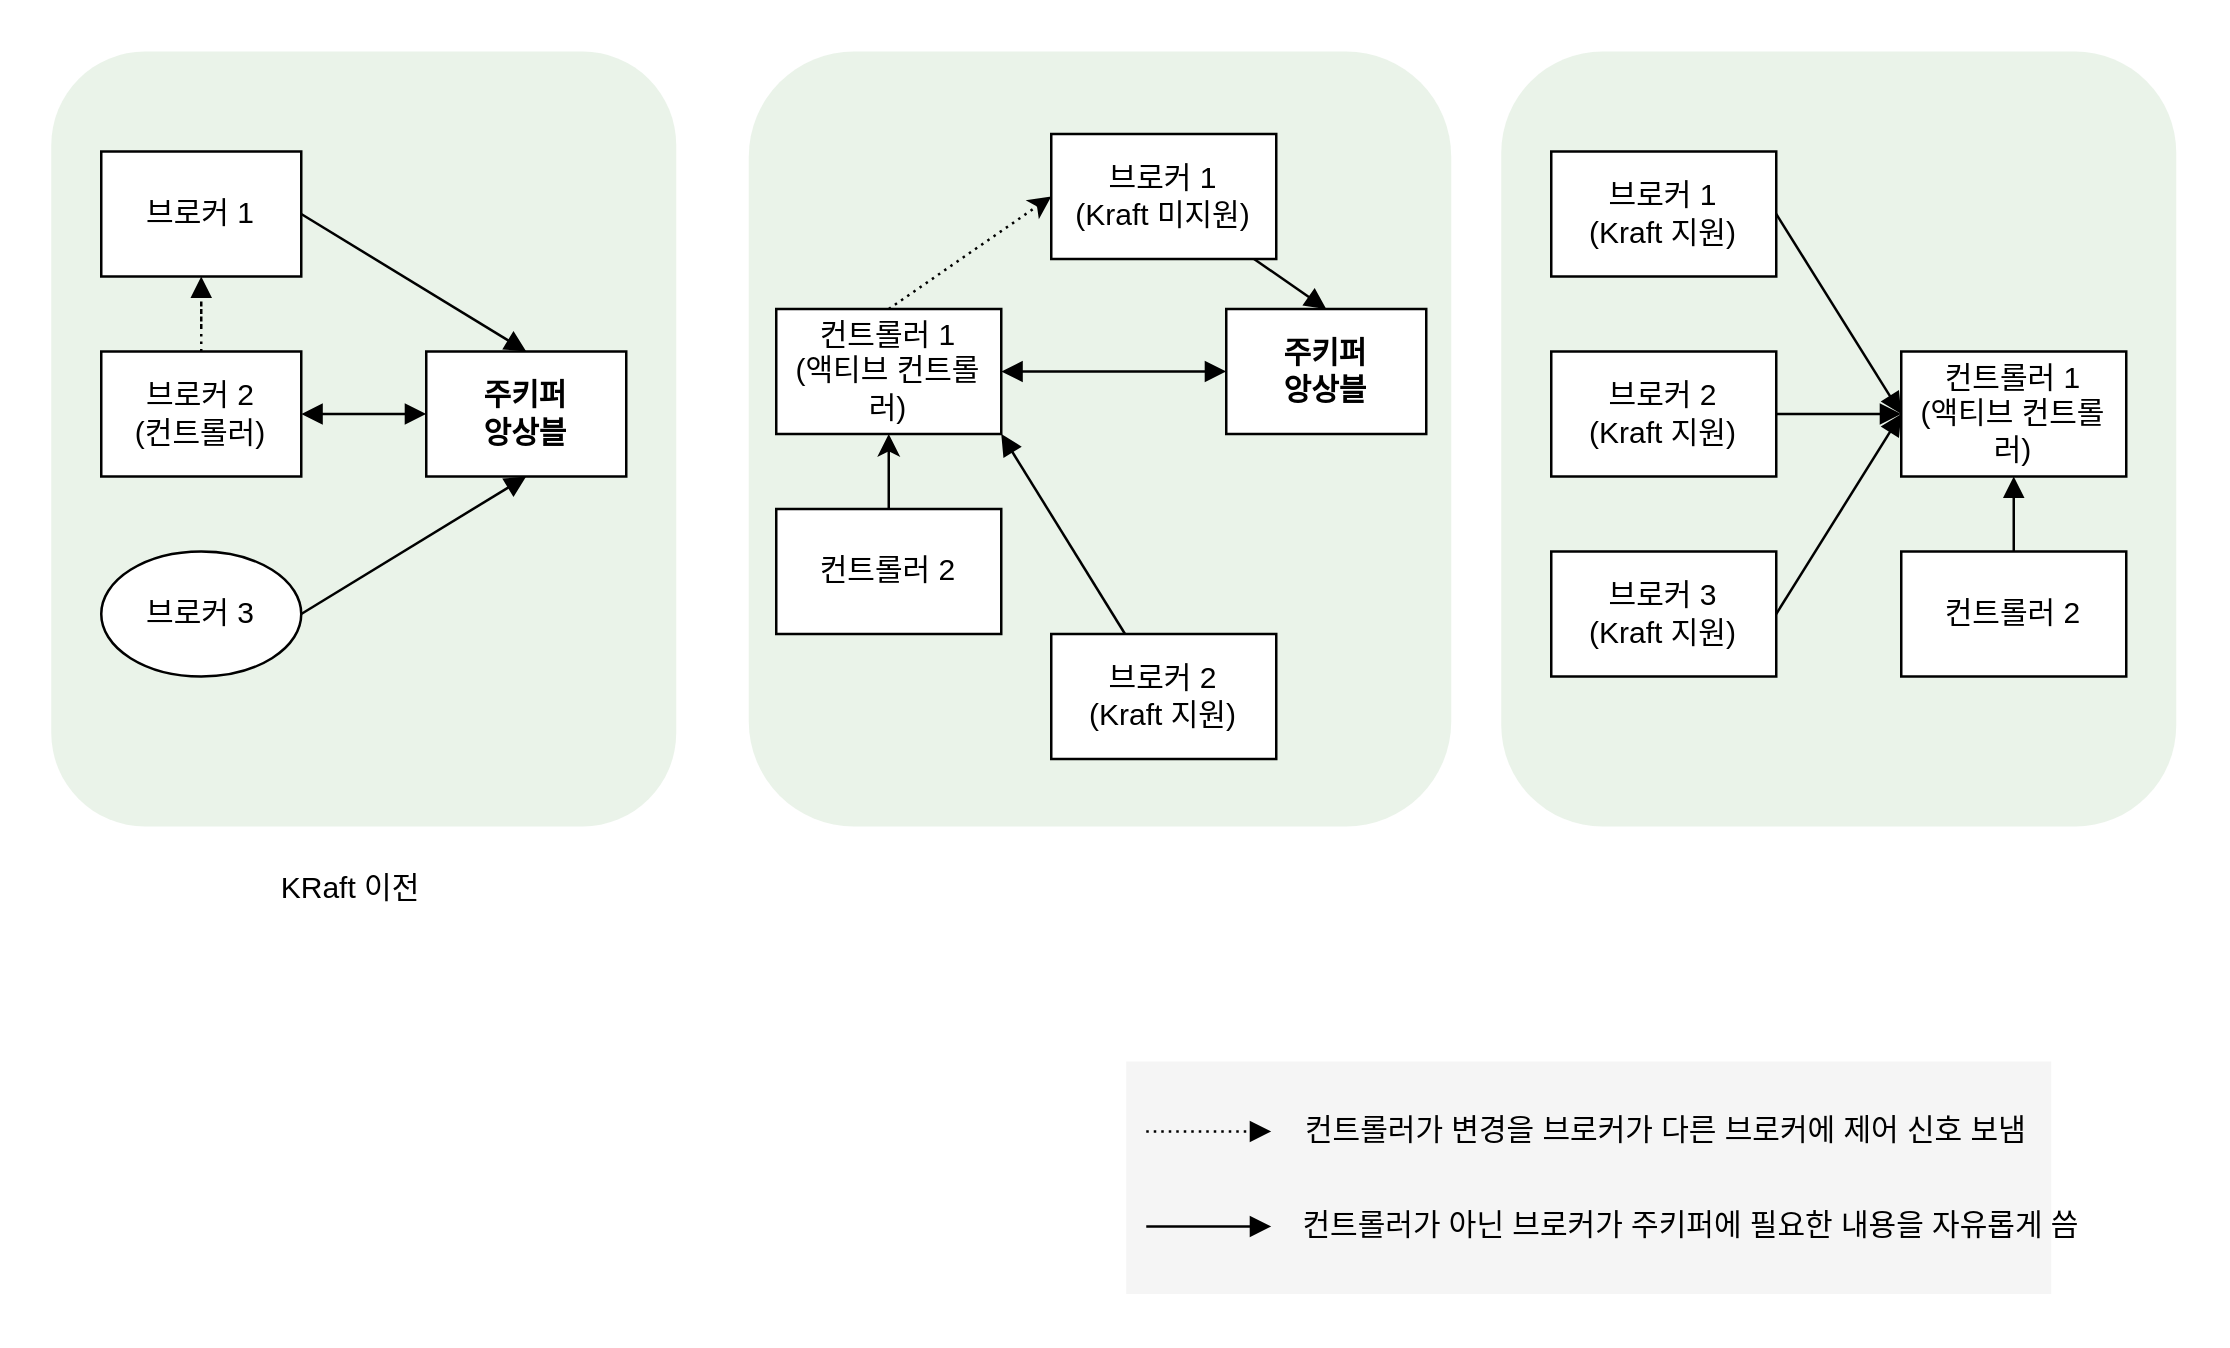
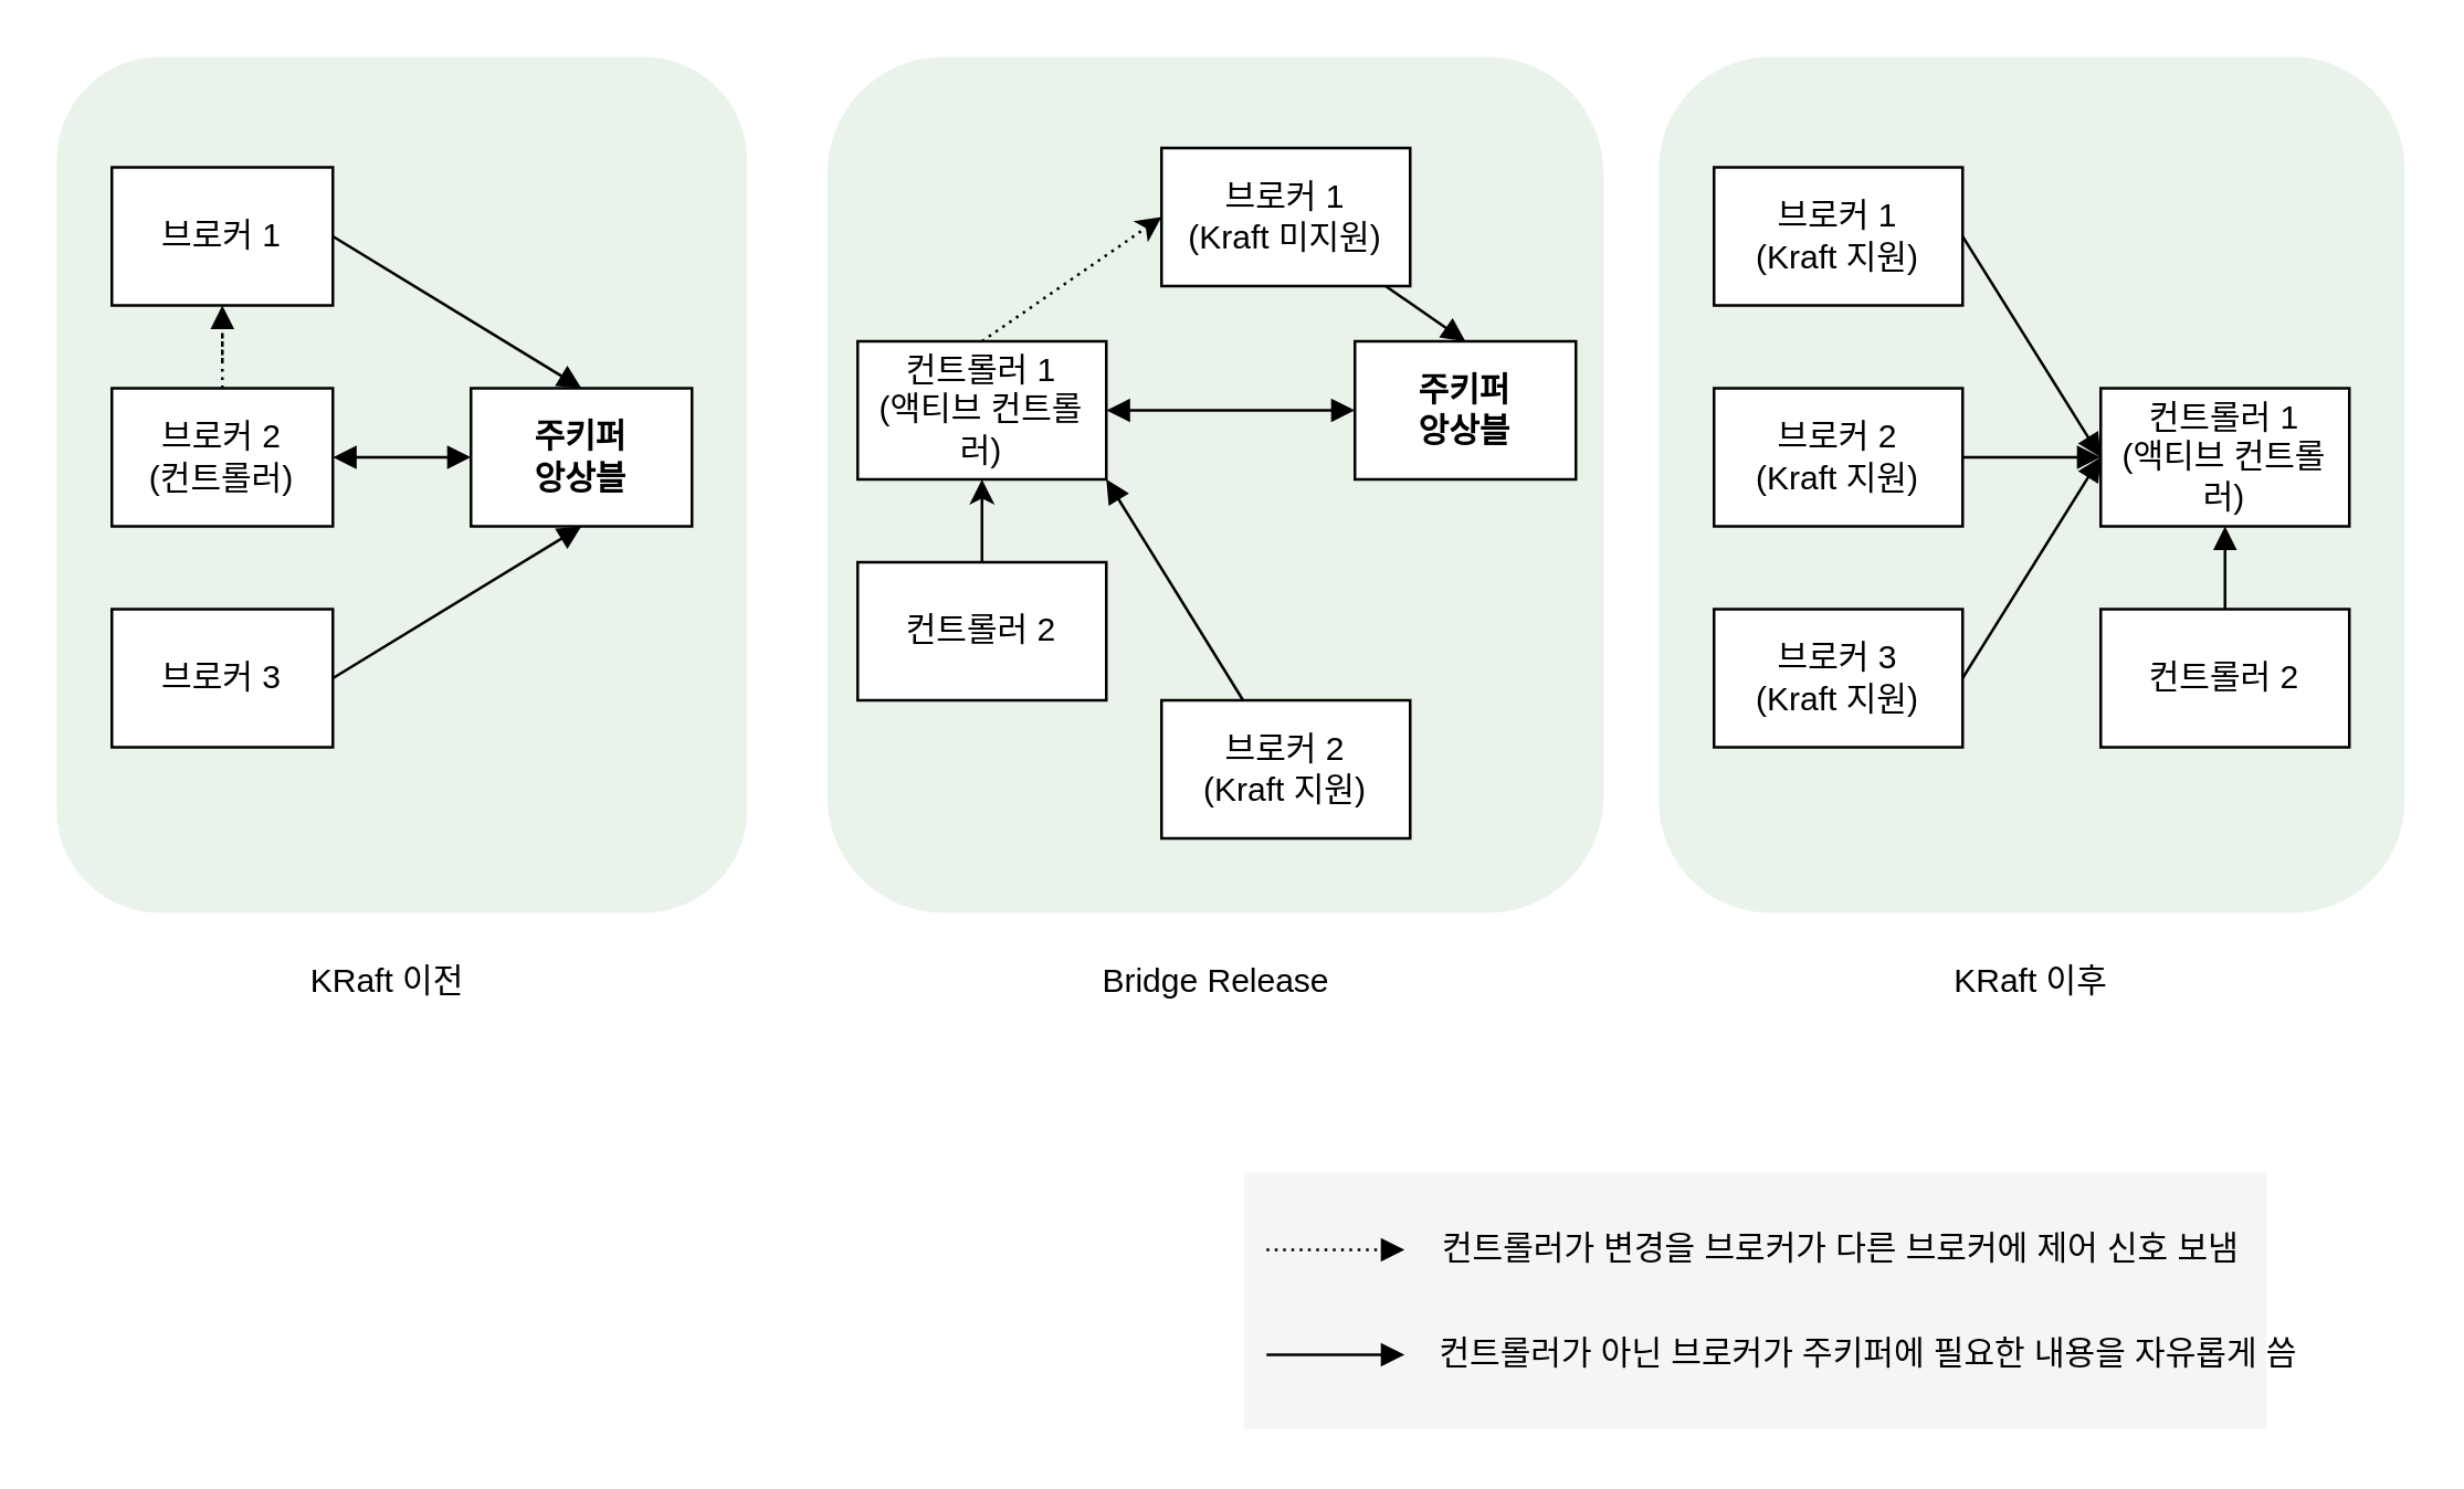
  <mxCell id="0" />
  <mxCell id="1" parent="0" />
  <mxCell id="2" value="" style="rounded=0;whiteSpace=wrap;html=1;fillColor=#f5f5f5;fontColor=#333333;strokeColor=none;" vertex="1" parent="1"><mxGeometry x="450" y="424" width="370" height="93" as="geometry" /></mxCell>
  <mxCell id="3" value="" style="rounded=1;whiteSpace=wrap;html=1;fillColor=#d5e8d4;strokeColor=none;opacity=50;" vertex="1" parent="1"><mxGeometry x="600" y="20" width="270" height="310" as="geometry" /></mxCell>
  <mxCell id="4" value="" style="rounded=1;whiteSpace=wrap;html=1;fillColor=#d5e8d4;strokeColor=none;opacity=50;" vertex="1" parent="1"><mxGeometry x="299" y="20" width="281" height="310" as="geometry" /></mxCell>
  <mxCell id="5" value="" style="rounded=1;whiteSpace=wrap;html=1;fillColor=#d5e8d4;strokeColor=none;opacity=50;" vertex="1" parent="1"><mxGeometry x="20" y="20" width="250" height="310" as="geometry" /></mxCell>
  <mxCell id="6" style="rounded=0;orthogonalLoop=1;jettySize=auto;html=1;entryX=0.5;entryY=0;entryDx=0;entryDy=0;endArrow=block;endFill=1;exitX=1;exitY=0.5;exitDx=0;exitDy=0;" edge="1" parent="1" source="7" target="13"><mxGeometry relative="1" as="geometry" /></mxCell>
  <mxCell id="7" value="브로커 1" style="rounded=0;whiteSpace=wrap;html=1;" vertex="1" parent="1"><mxGeometry x="40" y="60" width="80" height="50" as="geometry" /></mxCell>
  <mxCell id="8" style="edgeStyle=orthogonalEdgeStyle;rounded=0;orthogonalLoop=1;jettySize=auto;html=1;entryX=0.5;entryY=1;entryDx=0;entryDy=0;endArrow=block;endFill=1;dashed=1;dashPattern=1 2;" edge="1" parent="1" source="10" target="7"><mxGeometry relative="1" as="geometry" /></mxCell>
  <mxCell id="9" style="edgeStyle=orthogonalEdgeStyle;rounded=0;orthogonalLoop=1;jettySize=auto;html=1;entryX=0;entryY=0.5;entryDx=0;entryDy=0;endArrow=block;endFill=1;startArrow=block;startFill=1;" edge="1" parent="1" source="10" target="13"><mxGeometry relative="1" as="geometry" /></mxCell>
  <mxCell id="10" value="브로커 2&lt;div&gt;(컨트롤러)&lt;/div&gt;" style="rounded=0;whiteSpace=wrap;html=1;" vertex="1" parent="1"><mxGeometry x="40" y="140" width="80" height="50" as="geometry" /></mxCell>
  <mxCell id="11" style="rounded=0;orthogonalLoop=1;jettySize=auto;html=1;entryX=0.5;entryY=1;entryDx=0;entryDy=0;endArrow=block;endFill=1;exitX=1;exitY=0.5;exitDx=0;exitDy=0;" edge="1" parent="1" source="12" target="13"><mxGeometry relative="1" as="geometry" /></mxCell>
- <mxCell id="12" value="브로커 3" style="ellipse;whiteSpace=wrap;html=1;" vertex="1" parent="1"><mxGeometry x="40" y="220" width="80" height="50" as="geometry" /></mxCell>
+ <mxCell id="12" value="브로커 3" style="rounded=0;whiteSpace=wrap;html=1;" vertex="1" parent="1"><mxGeometry x="40" y="220" width="80" height="50" as="geometry" /></mxCell>
  <mxCell id="13" value="주키퍼&lt;div&gt;앙상블&lt;/div&gt;" style="rounded=0;whiteSpace=wrap;html=1;fontStyle=1" vertex="1" parent="1"><mxGeometry x="170" y="140" width="80" height="50" as="geometry" /></mxCell>
  <mxCell id="14" style="rounded=0;orthogonalLoop=1;jettySize=auto;html=1;entryX=0;entryY=0.5;entryDx=0;entryDy=0;dashed=1;dashPattern=1 2;exitX=0.5;exitY=0;exitDx=0;exitDy=0;" edge="1" parent="1" source="16" target="18"><mxGeometry relative="1" as="geometry" /></mxCell>
  <mxCell id="15" style="rounded=0;orthogonalLoop=1;jettySize=auto;html=1;entryX=0;entryY=0.5;entryDx=0;entryDy=0;endArrow=block;endFill=1;startArrow=block;startFill=1;" edge="1" parent="1" source="16" target="23"><mxGeometry relative="1" as="geometry" /></mxCell>
  <mxCell id="16" value="컨트롤러 1&lt;div&gt;(액티브 컨트롤러)&lt;/div&gt;" style="rounded=0;whiteSpace=wrap;html=1;" vertex="1" parent="1"><mxGeometry x="310" y="123" width="90" height="50" as="geometry" /></mxCell>
  <mxCell id="17" style="rounded=0;orthogonalLoop=1;jettySize=auto;html=1;entryX=0.5;entryY=0;entryDx=0;entryDy=0;endArrow=block;endFill=1;" edge="1" parent="1" source="18" target="23"><mxGeometry relative="1" as="geometry" /></mxCell>
  <mxCell id="18" value="브로커 1&lt;div&gt;(Kraft 미지원)&lt;/div&gt;" style="rounded=0;whiteSpace=wrap;html=1;" vertex="1" parent="1"><mxGeometry x="420" y="53" width="90" height="50" as="geometry" /></mxCell>
  <mxCell id="19" style="rounded=0;orthogonalLoop=1;jettySize=auto;html=1;entryX=1;entryY=1;entryDx=0;entryDy=0;endArrow=block;endFill=1;" edge="1" parent="1" source="20" target="16"><mxGeometry relative="1" as="geometry" /></mxCell>
  <mxCell id="20" value="브로커 2&lt;div&gt;(Kraft 지원)&lt;/div&gt;" style="rounded=0;whiteSpace=wrap;html=1;" vertex="1" parent="1"><mxGeometry x="420" y="253" width="90" height="50" as="geometry" /></mxCell>
  <mxCell id="21" style="edgeStyle=orthogonalEdgeStyle;rounded=0;orthogonalLoop=1;jettySize=auto;html=1;entryX=0.5;entryY=1;entryDx=0;entryDy=0;" edge="1" parent="1" source="22" target="16"><mxGeometry relative="1" as="geometry" /></mxCell>
  <mxCell id="22" value="컨트롤러 2" style="rounded=0;whiteSpace=wrap;html=1;" vertex="1" parent="1"><mxGeometry x="310" y="203" width="90" height="50" as="geometry" /></mxCell>
  <mxCell id="23" value="주키퍼&lt;div&gt;앙상블&lt;/div&gt;" style="rounded=0;whiteSpace=wrap;html=1;fontStyle=1" vertex="1" parent="1"><mxGeometry x="490" y="123" width="80" height="50" as="geometry" /></mxCell>
  <mxCell id="24" style="rounded=0;orthogonalLoop=1;jettySize=auto;html=1;entryX=0;entryY=0.5;entryDx=0;entryDy=0;endArrow=block;endFill=1;exitX=1;exitY=0.5;exitDx=0;exitDy=0;" edge="1" parent="1" source="25" target="30"><mxGeometry relative="1" as="geometry" /></mxCell>
  <mxCell id="25" value="브로커 1&lt;div&gt;(Kraft 지원)&lt;/div&gt;" style="rounded=0;whiteSpace=wrap;html=1;" vertex="1" parent="1"><mxGeometry x="620" y="60" width="90" height="50" as="geometry" /></mxCell>
  <mxCell id="26" style="rounded=0;orthogonalLoop=1;jettySize=auto;html=1;entryX=0;entryY=0.5;entryDx=0;entryDy=0;endArrow=block;endFill=1;" edge="1" parent="1" source="27" target="30"><mxGeometry relative="1" as="geometry" /></mxCell>
  <mxCell id="27" value="브로커 2&lt;div&gt;(Kraft 지원)&lt;/div&gt;" style="rounded=0;whiteSpace=wrap;html=1;" vertex="1" parent="1"><mxGeometry x="620" y="140" width="90" height="50" as="geometry" /></mxCell>
  <mxCell id="28" style="rounded=0;orthogonalLoop=1;jettySize=auto;html=1;entryX=0;entryY=0.5;entryDx=0;entryDy=0;endArrow=block;endFill=1;exitX=1;exitY=0.5;exitDx=0;exitDy=0;" edge="1" parent="1" source="29" target="30"><mxGeometry relative="1" as="geometry" /></mxCell>
  <mxCell id="29" value="브로커 3&lt;div&gt;(Kraft 지원)&lt;/div&gt;" style="rounded=0;whiteSpace=wrap;html=1;" vertex="1" parent="1"><mxGeometry x="620" y="220" width="90" height="50" as="geometry" /></mxCell>
  <mxCell id="30" value="컨트롤러 1&lt;div&gt;(액티브 컨트롤러)&lt;/div&gt;" style="rounded=0;whiteSpace=wrap;html=1;" vertex="1" parent="1"><mxGeometry x="760" y="140" width="90" height="50" as="geometry" /></mxCell>
  <mxCell id="31" style="edgeStyle=orthogonalEdgeStyle;rounded=0;orthogonalLoop=1;jettySize=auto;html=1;entryX=0.5;entryY=1;entryDx=0;entryDy=0;endArrow=block;endFill=1;" edge="1" parent="1" source="32" target="30"><mxGeometry relative="1" as="geometry" /></mxCell>
  <mxCell id="32" value="컨트롤러 2" style="rounded=0;whiteSpace=wrap;html=1;" vertex="1" parent="1"><mxGeometry x="760" y="220" width="90" height="50" as="geometry" /></mxCell>
  <mxCell id="33" value="KRaft 이전" style="text;html=1;align=center;verticalAlign=middle;whiteSpace=wrap;rounded=0;" vertex="1" parent="1"><mxGeometry x="110" y="340" width="60" height="30" as="geometry" /></mxCell>
+ <mxCell id="34" value="Bridge Release" style="text;html=1;align=center;verticalAlign=middle;whiteSpace=wrap;rounded=0;" vertex="1" parent="1"><mxGeometry x="389.5" y="340" width="100" height="30" as="geometry" /></mxCell>
+ <mxCell id="35" value="KRaft 이후" style="text;html=1;align=center;verticalAlign=middle;whiteSpace=wrap;rounded=0;" vertex="1" parent="1"><mxGeometry x="705" y="340" width="60" height="30" as="geometry" /></mxCell>
  <mxCell id="36" style="edgeStyle=orthogonalEdgeStyle;rounded=0;orthogonalLoop=1;jettySize=auto;html=1;endArrow=block;endFill=1;dashed=1;dashPattern=1 2;" edge="1" parent="1"><mxGeometry relative="1" as="geometry"><mxPoint x="458" y="452" as="sourcePoint" /><mxPoint x="508" y="452" as="targetPoint" /></mxGeometry></mxCell>
  <mxCell id="37" style="edgeStyle=orthogonalEdgeStyle;rounded=0;orthogonalLoop=1;jettySize=auto;html=1;endArrow=block;endFill=1;" edge="1" parent="1"><mxGeometry relative="1" as="geometry"><mxPoint x="458" y="490" as="sourcePoint" /><mxPoint x="508" y="490" as="targetPoint" /></mxGeometry></mxCell>
  <mxCell id="38" value="컨트롤러가 변경을 브로커가 다른 브로커에 제어 신호 보냄" style="text;html=1;align=left;verticalAlign=middle;whiteSpace=wrap;rounded=0;" vertex="1" parent="1"><mxGeometry x="520" y="437" width="330" height="30" as="geometry" /></mxCell>
  <mxCell id="39" value="컨트롤러가 아닌 브로커가 주키퍼에 필요한 내용을 자유롭게 씀" style="text;html=1;align=left;verticalAlign=middle;whiteSpace=wrap;rounded=0;" vertex="1" parent="1"><mxGeometry x="519" y="475" width="330" height="30" as="geometry" /></mxCell>
